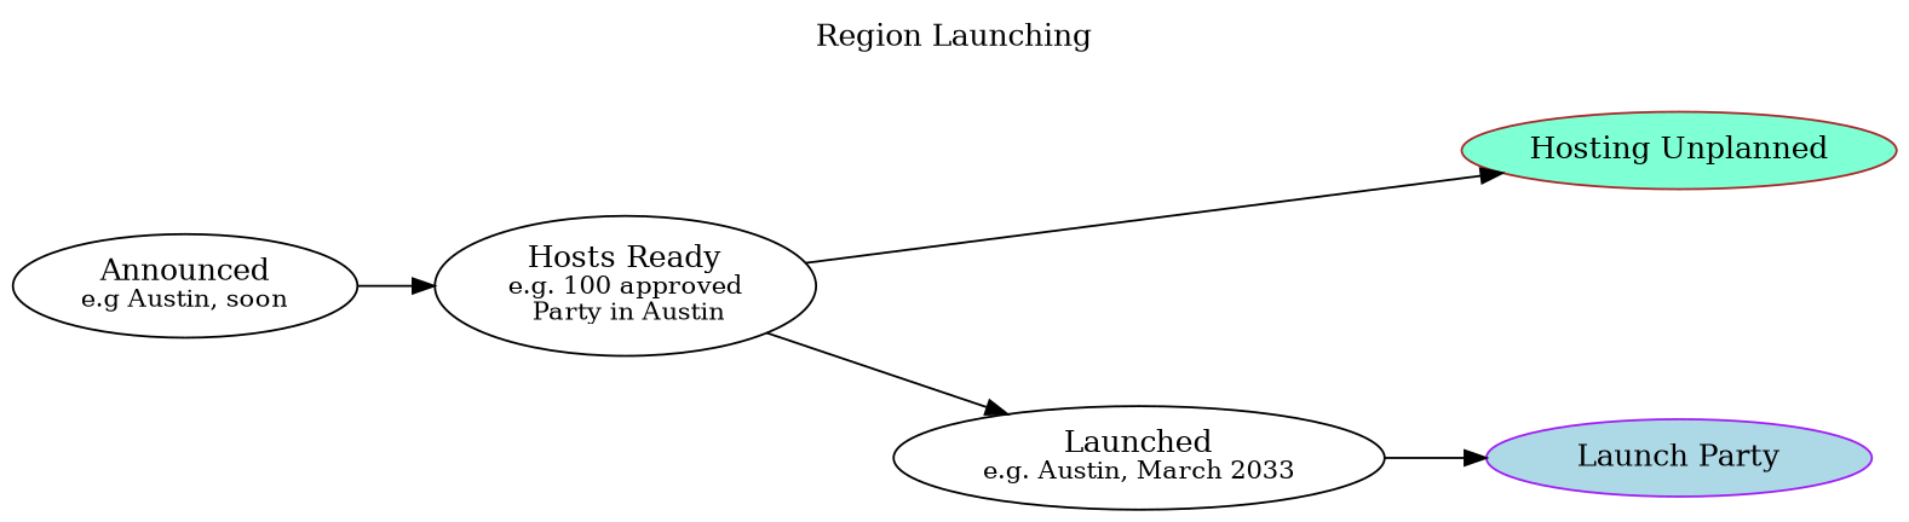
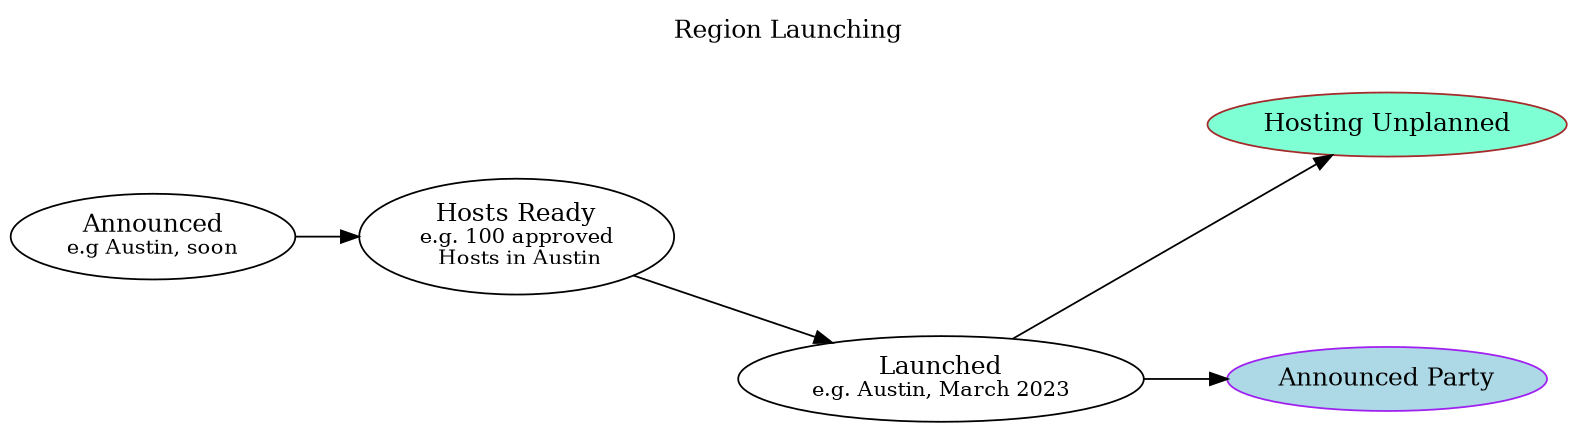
  digraph {
    compound=true
    label="Region Launching"
    labelloc=t
    nodesep=1.25
    rankdir=LR
    n1 [label=<Announced<br/><FONT POINT-SIZE="12">e.g Austin, soon</FONT>>]
-   n2 [label=<Hosts Ready<br/><FONT POINT-SIZE="12">e.g. 100 approved<br/> Party in Austin</FONT>>]
-   n3 [label=<Launched<br/><FONT POINT-SIZE="12">e.g. Austin, March 2033</FONT>>]
+   n2 [label=<Hosts Ready<br/><FONT POINT-SIZE="12">e.g. 100 approved<br/> Hosts in Austin</FONT>>]
+   n3 [label=<Launched<br/><FONT POINT-SIZE="12">e.g. Austin, March 2023</FONT>>]
    n4 [color=brown fillcolor=aquamarine label="Hosting Unplanned" style=filled]
-   n5 [color=purple fillcolor=lightblue label="Launch Party" style=filled]
+   n5 [color=purple fillcolor=lightblue label="Announced Party" style=filled]
    n1 -> n2
    n2 -> n3
-   n2 -> n4
+   n3 -> n4
    n3 -> n5
  }
